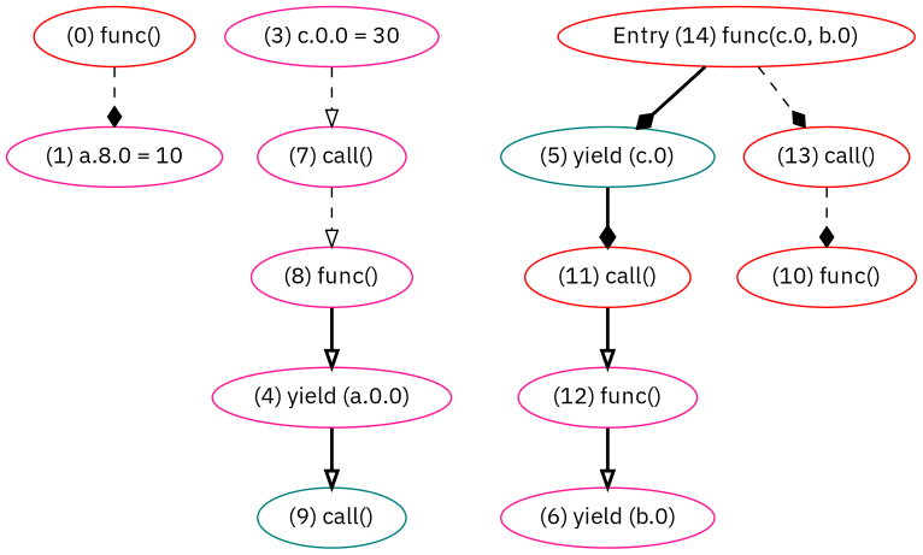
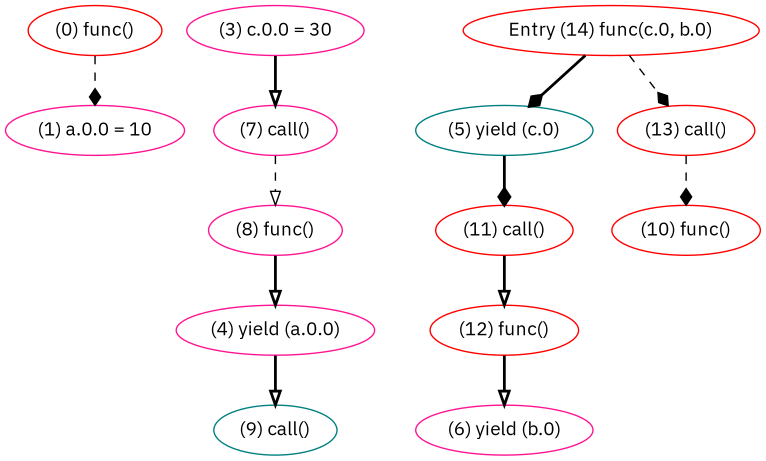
  digraph {
    fontname="IBM Plex Sans"
    node [color=deeppink fontname="IBM Plex Sans"]
    edge [arrowhead=onormal fontname="IBM Plex Sans" style=bold]
    n1 [color=red label="(0) func()"]
-   n2 [label="(1) a.8.0 = 10"]
+   n2 [label="(1) a.0.0 = 10"]
    n3 [label="(3) c.0.0 = 30"]
    n4 [label="(7) call()"]
    n5 [label="(8) func()"]
    n6 [label="(4) yield (a.0.0)"]
    n7 [color=teal label="(9) call()"]
    n8 [color=teal label="(5) yield (c.0)"]
    n9 [color=red label="(11) call()"]
-   n10 [label="(12) func()"]
+   n10 [color=red label="(12) func()"]
    n11 [label="(6) yield (b.0)"]
    n12 [color=red label="(10) func()"]
    n13 [color=red label="(13) call()"]
    n14 [color=red label="Entry (14) func(c.0, b.0)"]
    n1 -> n2 [arrowhead=diamond style=dashed]
-   n3 -> n4 [style=dashed]
+   n3 -> n4
    n4 -> n5 [style=dashed]
    n5 -> n6
    n6 -> n7
    n8 -> n9 [arrowhead=diamond]
    n9 -> n10
    n10 -> n11
    n13 -> n12 [arrowhead=diamond style=dashed]
    n14 -> n8 [arrowhead=diamond]
    n14 -> n13 [arrowhead=diamond style=dashed]
  }
